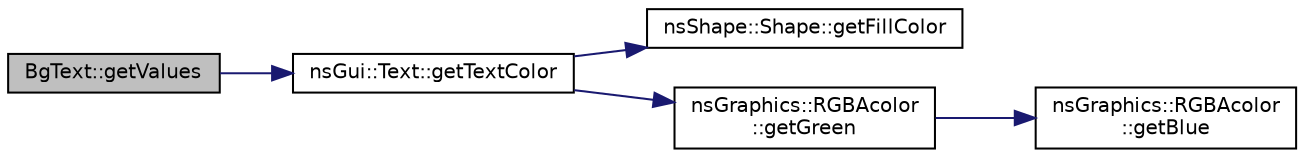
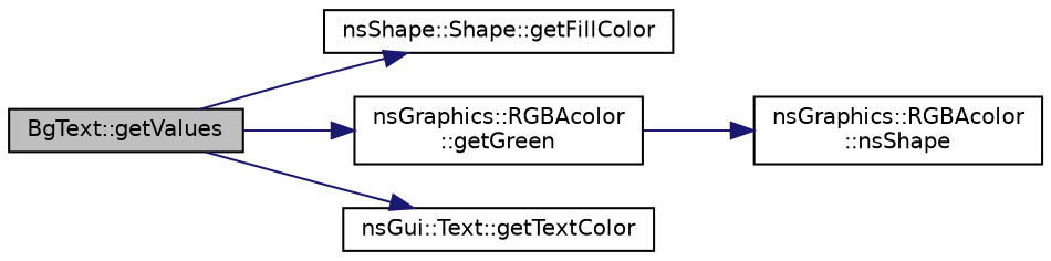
  digraph {
    rankdir=LR
    node [color=black fillcolor=white fontname=Helvetica fontsize=10 shape=record style=filled]
    edge [color=midnightblue fontname=Helvetica fontsize=10 labelfontname=Helvetica labelfontsize=10 style=solid]
    n1 [fillcolor=grey75 fontcolor=black height=0.2 label="BgText::getValues" width=0.4]
    n2 [height=0.2 label="nsShape::Shape::getFillColor" width=0.4]
    n3 [height=0.2 label="nsGraphics::RGBAcolor\l::getGreen" width=0.4]
    n4 [height=0.2 label="nsGui::Text::getTextColor" width=0.4]
-   n5 [height=0.2 label="nsGraphics::RGBAcolor\l::getBlue" width=0.4]
-   n4 -> n2
-   n4 -> n3
+   n5 [height=0.2 label="nsGraphics::RGBAcolor\l::nsShape" width=0.4]
+   n1 -> n2
+   n1 -> n3
    n1 -> n4
    n3 -> n5
  }
